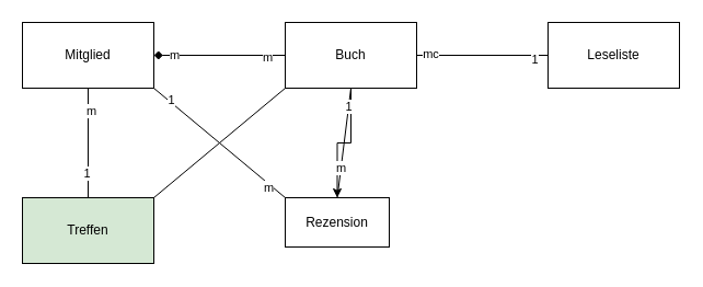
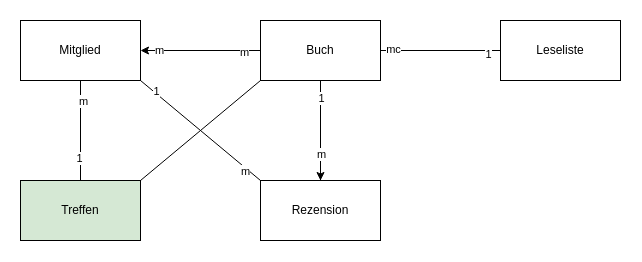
  <mxCell id="0" />
  <mxCell id="1" parent="0" />
  <mxCell id="2" value="Mitglied" style="rounded=0;whiteSpace=wrap;html=1;" vertex="1" parent="1"><mxGeometry x="20" y="20" width="120" height="60" as="geometry" /></mxCell>
- <mxCell id="3" value="" style="edgeStyle=orthogonalEdgeStyle;rounded=0;orthogonalLoop=1;jettySize=auto;html=1;entryX=1;entryY=0.5;entryDx=0;entryDy=0;endArrow=diamond;" edge="1" parent="1" source="7" target="2"><mxGeometry relative="1" as="geometry"><mxPoint x="190" y="50" as="targetPoint" /></mxGeometry></mxCell>
+ <mxCell id="3" value="" style="edgeStyle=orthogonalEdgeStyle;rounded=0;orthogonalLoop=1;jettySize=auto;html=1;entryX=1;entryY=0.5;entryDx=0;entryDy=0;" edge="1" parent="1" source="7" target="2"><mxGeometry relative="1" as="geometry"><mxPoint x="190" y="50" as="targetPoint" /></mxGeometry></mxCell>
  <mxCell id="4" value="m" style="edgeLabel;html=1;align=center;verticalAlign=middle;resizable=0;points=[];" vertex="1" connectable="0" parent="3"><mxGeometry x="0.705" y="-1" relative="1" as="geometry"><mxPoint as="offset" /></mxGeometry></mxCell>
  <mxCell id="5" value="m" style="edgeLabel;html=1;align=center;verticalAlign=middle;resizable=0;points=[];" vertex="1" connectable="0" parent="3"><mxGeometry x="-0.719" y="1" relative="1" as="geometry"><mxPoint as="offset" /></mxGeometry></mxCell>
  <mxCell id="6" value="" style="edgeStyle=orthogonalEdgeStyle;rounded=0;orthogonalLoop=1;jettySize=auto;html=1;" edge="1" parent="1" source="7" target="9"><mxGeometry relative="1" as="geometry" /></mxCell>
  <mxCell id="7" value="Buch" style="rounded=0;whiteSpace=wrap;html=1;" vertex="1" parent="1"><mxGeometry x="260" y="20" width="120" height="60" as="geometry" /></mxCell>
  <mxCell id="8" value="Treffen" style="rounded=0;whiteSpace=wrap;html=1;fillColor=#d5e8d4;" vertex="1" parent="1"><mxGeometry x="20" y="180" width="120" height="60" as="geometry" /></mxCell>
- <mxCell id="9" value="Rezension" style="rounded=0;whiteSpace=wrap;html=1;" vertex="1" parent="1"><mxGeometry x="260" y="180" width="95" height="45" as="geometry" /></mxCell>
+ <mxCell id="9" value="Rezension" style="rounded=0;whiteSpace=wrap;html=1;" vertex="1" parent="1"><mxGeometry x="260" y="180" width="120" height="60" as="geometry" /></mxCell>
  <mxCell id="10" value="Leseliste" style="rounded=0;whiteSpace=wrap;html=1;" vertex="1" parent="1"><mxGeometry x="500" y="20" width="120" height="60" as="geometry" /></mxCell>
  <mxCell id="11" value="" style="endArrow=none;html=1;rounded=0;exitX=0.5;exitY=1;exitDx=0;exitDy=0;entryX=0.5;entryY=0;entryDx=0;entryDy=0;" edge="1" parent="1" source="2" target="8"><mxGeometry relative="1" as="geometry"><mxPoint x="150" y="130" as="sourcePoint" /><mxPoint x="310" y="130" as="targetPoint" /></mxGeometry></mxCell>
  <mxCell id="12" value="m" style="edgeLabel;html=1;align=center;verticalAlign=middle;resizable=0;points=[];" vertex="1" connectable="0" parent="11"><mxGeometry x="-0.492" y="2" relative="1" as="geometry"><mxPoint y="-5" as="offset" /></mxGeometry></mxCell>
  <mxCell id="13" value="1" style="edgeLabel;html=1;align=center;verticalAlign=middle;resizable=0;points=[];" vertex="1" connectable="0" parent="11"><mxGeometry x="0.544" y="-2" relative="1" as="geometry"><mxPoint as="offset" /></mxGeometry></mxCell>
  <mxCell id="14" value="" style="endArrow=none;html=1;rounded=0;entryX=0.5;entryY=0;entryDx=0;entryDy=0;" edge="1" parent="1" target="9"><mxGeometry relative="1" as="geometry"><mxPoint x="320" y="80" as="sourcePoint" /><mxPoint x="480" y="80" as="targetPoint" /></mxGeometry></mxCell>
  <mxCell id="15" value="1" style="edgeLabel;html=1;align=center;verticalAlign=middle;resizable=0;points=[];" vertex="1" connectable="0" parent="14"><mxGeometry x="-0.656" relative="1" as="geometry"><mxPoint as="offset" /></mxGeometry></mxCell>
  <mxCell id="16" value="m" style="edgeLabel;html=1;align=center;verticalAlign=middle;resizable=0;points=[];" vertex="1" connectable="0" parent="14"><mxGeometry x="0.453" relative="1" as="geometry"><mxPoint as="offset" /></mxGeometry></mxCell>
  <mxCell id="17" value="" style="endArrow=none;html=1;rounded=0;entryX=0;entryY=0;entryDx=0;entryDy=0;" edge="1" parent="1" target="9"><mxGeometry relative="1" as="geometry"><mxPoint x="140" y="80" as="sourcePoint" /><mxPoint x="300" y="80" as="targetPoint" /></mxGeometry></mxCell>
  <mxCell id="18" value="m" style="edgeLabel;html=1;align=center;verticalAlign=middle;resizable=0;points=[];" vertex="1" connectable="0" parent="17"><mxGeometry x="0.768" y="-3" relative="1" as="geometry"><mxPoint as="offset" /></mxGeometry></mxCell>
  <mxCell id="19" value="1" style="edgeLabel;html=1;align=center;verticalAlign=middle;resizable=0;points=[];" vertex="1" connectable="0" parent="17"><mxGeometry x="-0.755" y="2" relative="1" as="geometry"><mxPoint as="offset" /></mxGeometry></mxCell>
  <mxCell id="20" value="" style="endArrow=none;html=1;rounded=0;entryX=0;entryY=1;entryDx=0;entryDy=0;" edge="1" parent="1" target="7"><mxGeometry relative="1" as="geometry"><mxPoint x="140" y="180" as="sourcePoint" /><mxPoint x="300" y="180" as="targetPoint" /></mxGeometry></mxCell>
  <mxCell id="21" value="" style="endArrow=none;html=1;rounded=0;" edge="1" parent="1"><mxGeometry relative="1" as="geometry"><mxPoint x="380" y="50" as="sourcePoint" /><mxPoint x="500" y="50" as="targetPoint" /></mxGeometry></mxCell>
  <mxCell id="22" value="1" style="edgeLabel;html=1;align=center;verticalAlign=middle;resizable=0;points=[];" vertex="1" connectable="0" parent="21"><mxGeometry x="0.78" y="-3" relative="1" as="geometry"><mxPoint as="offset" /></mxGeometry></mxCell>
  <mxCell id="23" value="mc" style="edgeLabel;html=1;align=center;verticalAlign=middle;resizable=0;points=[];" vertex="1" connectable="0" parent="21"><mxGeometry x="-0.796" y="2" relative="1" as="geometry"><mxPoint as="offset" /></mxGeometry></mxCell>
